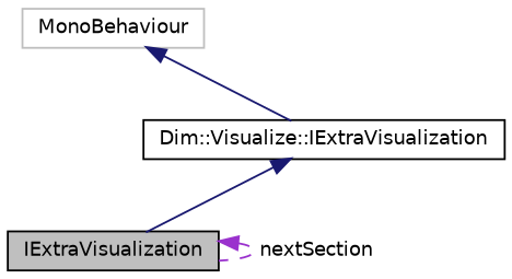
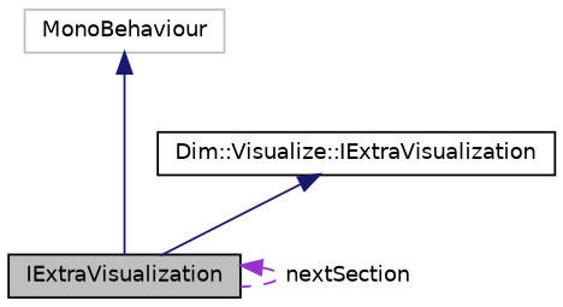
  digraph {
    node [color=black fillcolor=white fontname=Helvetica fontsize=10 shape=record style=filled]
    edge [color=midnightblue dir=back fontname=Helvetica fontsize=10 labelfontname=Helvetica labelfontsize=10 style=solid]
    n1 [fillcolor=grey75 fontcolor=black height=0.2 label=IExtraVisualization width=0.4]
    n2 [color=grey75 height=0.2 label=MonoBehaviour width=0.4]
    n3 [height=0.2 label="Dim::Visualize::IExtraVisualization" width=0.4]
    n1 -> n1 [color=darkorchid3 label=" nextSection" style=dashed]
-   n2 -> n3
+   n2 -> n1
    n3 -> n1
  }
